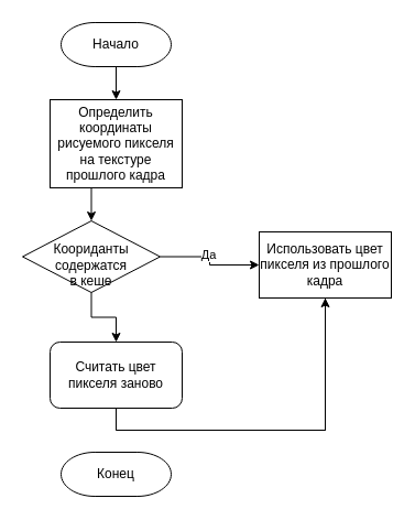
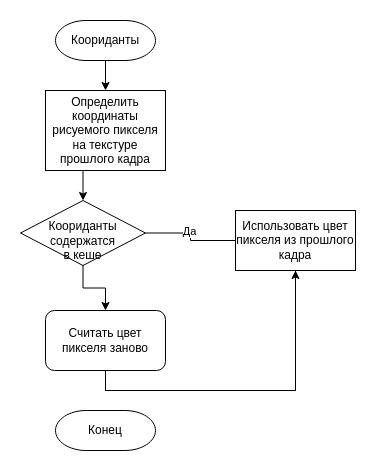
  <mxCell id="0" />
  <mxCell id="1" parent="0" />
  <mxCell id="2" style="edgeStyle=orthogonalEdgeStyle;rounded=0;orthogonalLoop=1;jettySize=auto;html=1;exitX=0.5;exitY=1;exitDx=0;exitDy=0;exitPerimeter=0;entryX=0.5;entryY=0;entryDx=0;entryDy=0;" parent="1" source="3" target="5" edge="1"><mxGeometry relative="1" as="geometry" /></mxCell>
- <mxCell id="3" value="Начало" style="strokeWidth=1;html=1;shape=mxgraph.flowchart.terminator;whiteSpace=wrap;" parent="1" vertex="1"><mxGeometry x="55" y="20" width="100" height="40" as="geometry" /></mxCell>
+ <mxCell id="3" value="Коориданты" style="strokeWidth=1;html=1;shape=mxgraph.flowchart.terminator;whiteSpace=wrap;" parent="1" vertex="1"><mxGeometry x="55" y="20" width="100" height="40" as="geometry" /></mxCell>
  <mxCell id="4" style="edgeStyle=orthogonalEdgeStyle;rounded=0;orthogonalLoop=1;jettySize=auto;html=1;exitX=0.5;exitY=1;exitDx=0;exitDy=0;entryX=0.5;entryY=0;entryDx=0;entryDy=0;" parent="1" source="5" target="9" edge="1"><mxGeometry relative="1" as="geometry" /></mxCell>
  <mxCell id="5" value="Определить координаты рисуемого пикселя на текстуре прошлого кадра" style="rounded=0;whiteSpace=wrap;html=1;" parent="1" vertex="1"><mxGeometry x="45" y="90" width="120" height="80" as="geometry" /></mxCell>
- <mxCell id="6" style="edgeStyle=orthogonalEdgeStyle;rounded=0;orthogonalLoop=1;jettySize=auto;html=1;exitX=1;exitY=0.5;exitDx=0;exitDy=0;entryX=0;entryY=0.5;entryDx=0;entryDy=0;" parent="1" source="9" target="11" edge="1"><mxGeometry relative="1" as="geometry" /></mxCell>
+ <mxCell id="6" style="edgeStyle=orthogonalEdgeStyle;rounded=0;orthogonalLoop=1;jettySize=auto;html=1;exitX=1;exitY=0.5;exitDx=0;exitDy=0;entryX=0;entryY=0.5;entryDx=0;entryDy=0;endArrow=none;" parent="1" source="9" target="11" edge="1"><mxGeometry relative="1" as="geometry" /></mxCell>
  <mxCell id="7" value="Да" style="edgeLabel;html=1;align=center;verticalAlign=middle;resizable=0;points=[];" parent="6" vertex="1" connectable="0"><mxGeometry x="0.2" y="-1" relative="1" as="geometry"><mxPoint x="-8" y="-11" as="offset" /></mxGeometry></mxCell>
  <mxCell id="8" style="edgeStyle=orthogonalEdgeStyle;rounded=0;orthogonalLoop=1;jettySize=auto;html=1;exitX=0.5;exitY=1;exitDx=0;exitDy=0;entryX=0.5;entryY=0;entryDx=0;entryDy=0;" parent="1" source="9" target="13" edge="1"><mxGeometry relative="1" as="geometry" /></mxCell>
  <mxCell id="9" value="&lt;br&gt;Коориданты содержатся &lt;br&gt;в кеше" style="rhombus;whiteSpace=wrap;html=1;" parent="1" vertex="1"><mxGeometry x="20" y="200" width="125" height="65" as="geometry" /></mxCell>
  <mxCell id="10" style="edgeStyle=orthogonalEdgeStyle;rounded=0;orthogonalLoop=1;jettySize=auto;html=1;exitX=0.5;exitY=1;exitDx=0;exitDy=0;endArrow=none;endFill=0;" parent="1" source="11" edge="1"><mxGeometry relative="1" as="geometry"><mxPoint x="105" y="390" as="targetPoint" /><Array as="points"><mxPoint x="295" y="390" /></Array></mxGeometry></mxCell>
  <mxCell id="11" value="Использовать цвет пикселя из прошлого кадра" style="rounded=0;whiteSpace=wrap;html=1;" parent="1" vertex="1"><mxGeometry x="235" y="210" width="120" height="60" as="geometry" /></mxCell>
  <mxCell id="12" style="edgeStyle=orthogonalEdgeStyle;rounded=0;orthogonalLoop=1;jettySize=auto;html=1;exitX=0.5;exitY=1;exitDx=0;exitDy=0;" parent="1" source="13" target="11" edge="1"><mxGeometry relative="1" as="geometry" /></mxCell>
  <mxCell id="13" value="Считать цвет пикселя заново" style="whiteSpace=wrap;html=1;rounded=1;" parent="1" vertex="1"><mxGeometry x="45" y="310" width="120" height="60" as="geometry" /></mxCell>
  <mxCell id="14" value="Конец" style="strokeWidth=1;html=1;shape=mxgraph.flowchart.terminator;whiteSpace=wrap;" parent="1" vertex="1"><mxGeometry x="55" y="410" width="100" height="40" as="geometry" /></mxCell>
